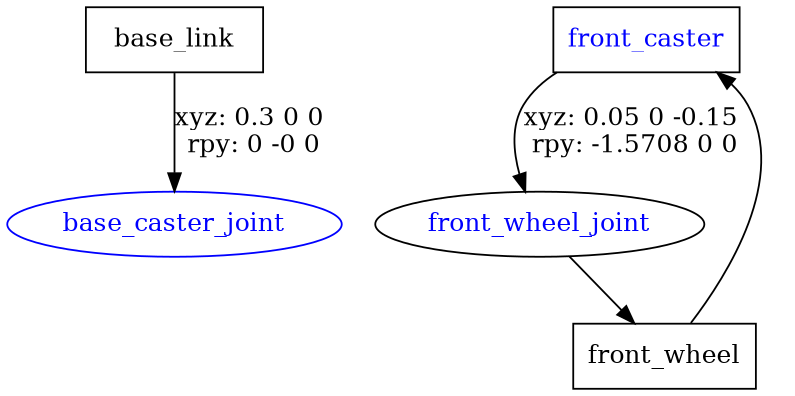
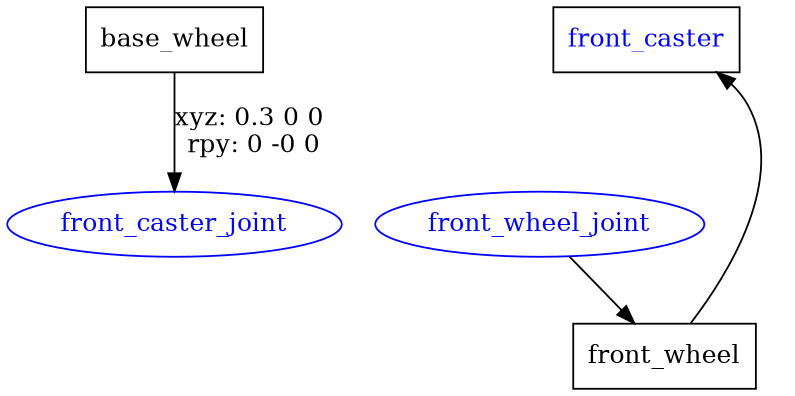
  digraph {
    node [shape=box fontcolor=blue]
-   n1 [label=base_link fontcolor=""]
-   front_caster_joint [color=blue shape=ellipse label=base_caster_joint]
+   n1 [label=base_wheel fontcolor=""]
+   front_caster_joint [color=blue shape=ellipse]
    n3 [label=front_caster]
-   front_wheel_joint [color=black shape=ellipse]
+   front_wheel_joint [color=blue shape=ellipse]
    n5 [label=front_wheel fontcolor=""]
    n1 -> front_caster_joint [label="xyz: 0.3 0 0 \nrpy: 0 -0 0"]
-   n3 -> front_wheel_joint [label="xyz: 0.05 0 -0.15 \nrpy: -1.5708 0 0"]
    front_wheel_joint -> n5
    n5 -> n3
  }
